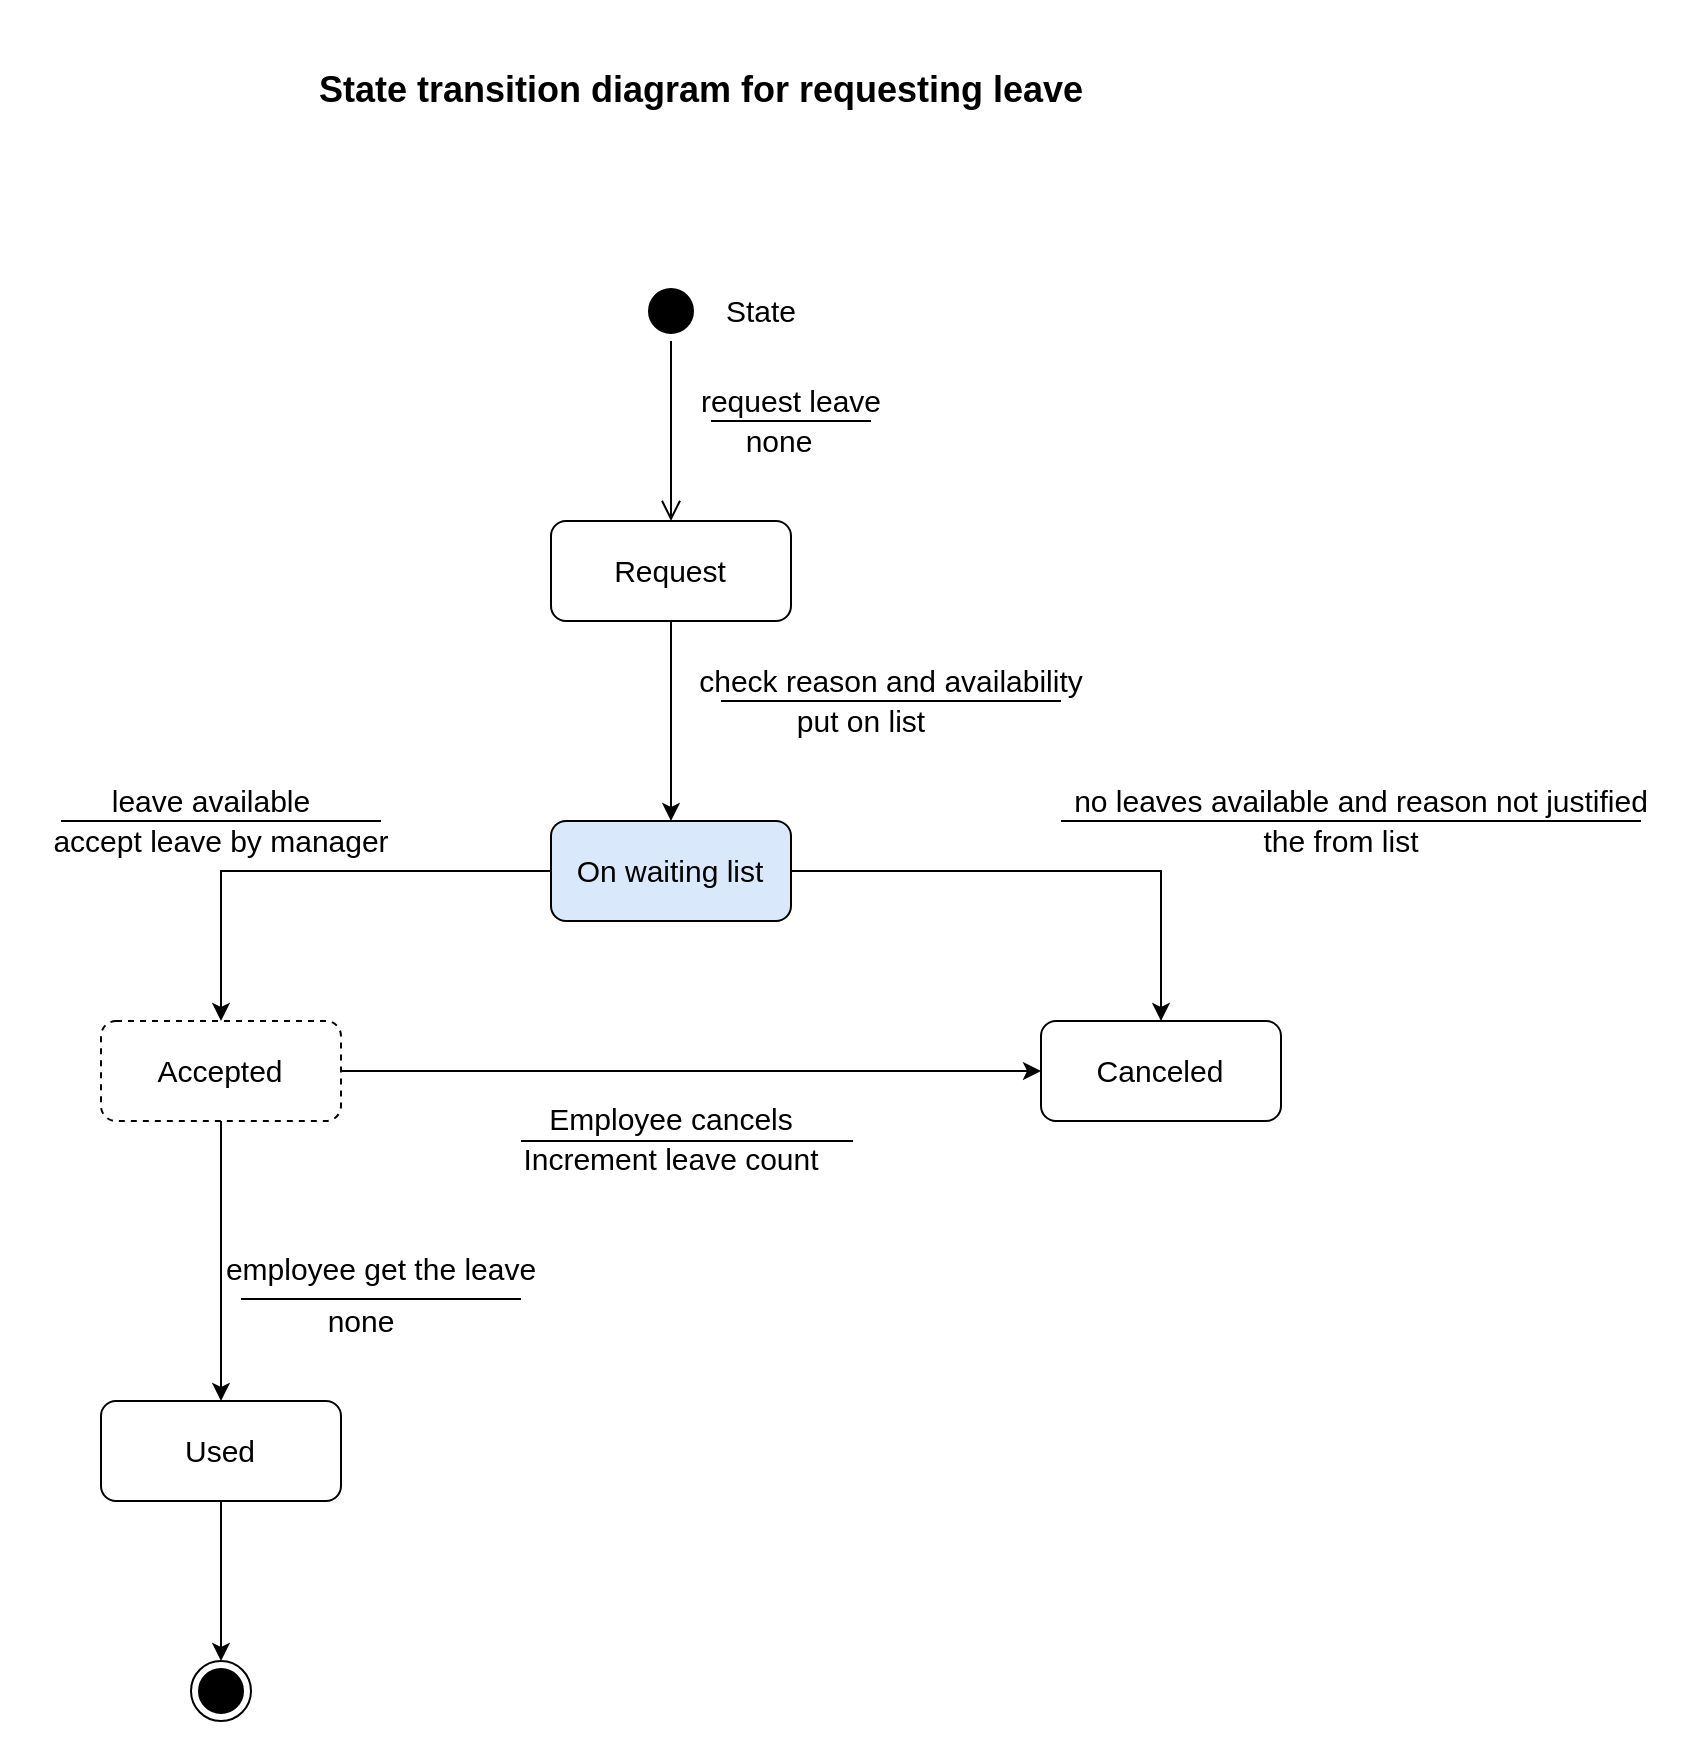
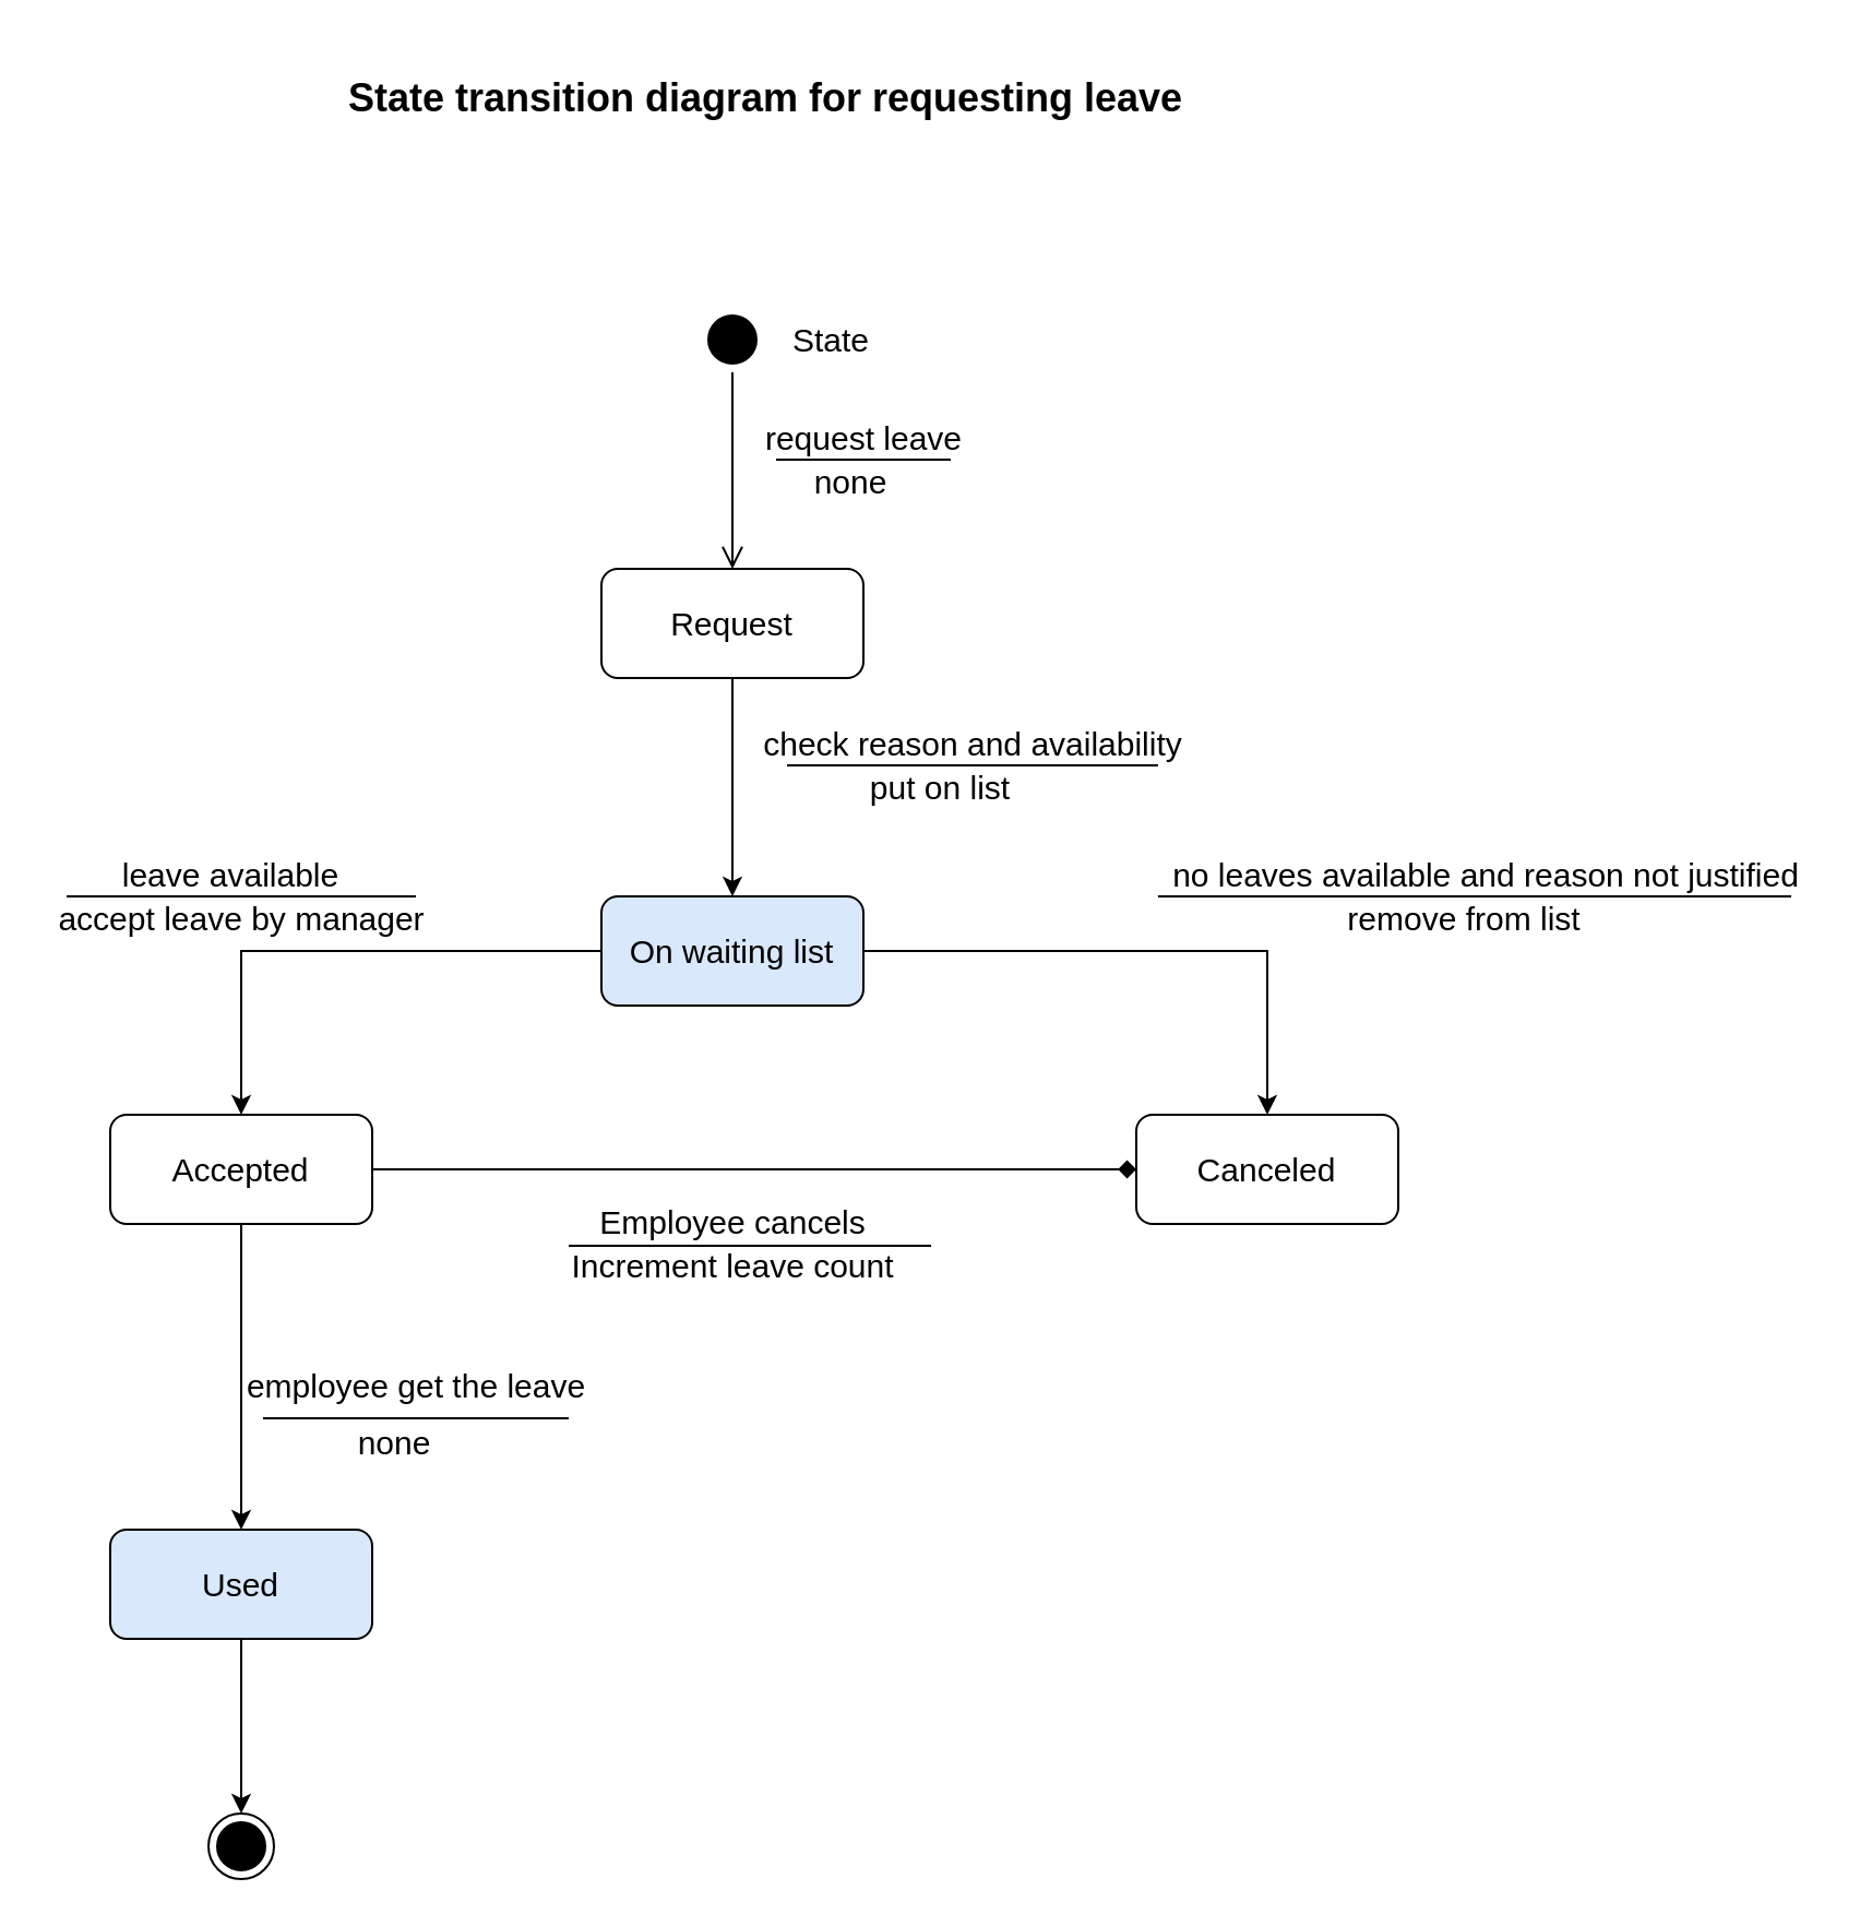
  <mxCell id="0" />
  <mxCell id="1" parent="0" />
  <mxCell id="2" value="" style="ellipse;html=1;shape=startState;fillColor=#000000;fontSize=15;" parent="1" vertex="1"><mxGeometry x="320" y="140" width="30" height="30" as="geometry" /></mxCell>
  <mxCell id="3" value="" style="edgeStyle=orthogonalEdgeStyle;html=1;verticalAlign=bottom;endArrow=open;endSize=8;entryX=0.5;entryY=0;entryDx=0;entryDy=0;fontSize=15;" parent="1" source="2" target="5" edge="1"><mxGeometry relative="1" as="geometry"><mxPoint x="335" y="240" as="targetPoint" /></mxGeometry></mxCell>
  <mxCell id="4" value="" style="edgeStyle=orthogonalEdgeStyle;rounded=0;orthogonalLoop=1;jettySize=auto;html=1;fontSize=15;" parent="1" source="5" target="8" edge="1"><mxGeometry relative="1" as="geometry" /></mxCell>
  <mxCell id="5" value="Request&lt;br style=&quot;font-size: 15px;&quot;&gt;" style="rounded=1;whiteSpace=wrap;html=1;fontSize=15;" parent="1" vertex="1"><mxGeometry x="275" y="260" width="120" height="50" as="geometry" /></mxCell>
  <mxCell id="6" value="" style="edgeStyle=orthogonalEdgeStyle;rounded=0;orthogonalLoop=1;jettySize=auto;html=1;fontSize=15;" parent="1" source="8" target="12" edge="1"><mxGeometry relative="1" as="geometry" /></mxCell>
  <mxCell id="7" value="" style="edgeStyle=orthogonalEdgeStyle;rounded=0;orthogonalLoop=1;jettySize=auto;html=1;fontSize=15;" parent="1" source="8" target="9" edge="1"><mxGeometry relative="1" as="geometry" /></mxCell>
  <mxCell id="8" value="On waiting list" style="rounded=1;whiteSpace=wrap;html=1;fontSize=15;fillColor=#dae8fc;" parent="1" vertex="1"><mxGeometry x="275" y="410" width="120" height="50" as="geometry" /></mxCell>
  <mxCell id="9" value="Canceled" style="rounded=1;whiteSpace=wrap;html=1;fontSize=15;" parent="1" vertex="1"><mxGeometry x="520" y="510" width="120" height="50" as="geometry" /></mxCell>
- <mxCell id="10" value="" style="edgeStyle=orthogonalEdgeStyle;rounded=0;orthogonalLoop=1;jettySize=auto;html=1;entryX=0;entryY=0.5;entryDx=0;entryDy=0;fontSize=15;" parent="1" source="12" target="9" edge="1"><mxGeometry relative="1" as="geometry"><mxPoint x="250" y="535" as="targetPoint" /></mxGeometry></mxCell>
+ <mxCell id="10" value="" style="edgeStyle=orthogonalEdgeStyle;rounded=0;orthogonalLoop=1;jettySize=auto;html=1;entryX=0;entryY=0.5;entryDx=0;entryDy=0;fontSize=15;endArrow=diamond;" parent="1" source="12" target="9" edge="1"><mxGeometry relative="1" as="geometry"><mxPoint x="250" y="535" as="targetPoint" /></mxGeometry></mxCell>
  <mxCell id="11" value="" style="edgeStyle=orthogonalEdgeStyle;rounded=0;orthogonalLoop=1;jettySize=auto;html=1;strokeColor=#000000;fontSize=15;" parent="1" source="12" target="14" edge="1"><mxGeometry relative="1" as="geometry" /></mxCell>
- <mxCell id="12" value="Accepted" style="rounded=1;whiteSpace=wrap;html=1;fontSize=15;dashed=1;" parent="1" vertex="1"><mxGeometry x="50" y="510" width="120" height="50" as="geometry" /></mxCell>
+ <mxCell id="12" value="Accepted" style="rounded=1;whiteSpace=wrap;html=1;fontSize=15;" parent="1" vertex="1"><mxGeometry x="50" y="510" width="120" height="50" as="geometry" /></mxCell>
  <mxCell id="13" value="" style="edgeStyle=orthogonalEdgeStyle;rounded=0;orthogonalLoop=1;jettySize=auto;html=1;strokeColor=#000000;" parent="1" source="14" edge="1"><mxGeometry relative="1" as="geometry"><mxPoint x="110" y="830" as="targetPoint" /></mxGeometry></mxCell>
- <mxCell id="14" value="Used" style="rounded=1;whiteSpace=wrap;html=1;fontSize=15;" parent="1" vertex="1"><mxGeometry x="50" y="700" width="120" height="50" as="geometry" /></mxCell>
+ <mxCell id="14" value="Used" style="rounded=1;whiteSpace=wrap;html=1;fontSize=15;fillColor=#dae8fc;" parent="1" vertex="1"><mxGeometry x="50" y="700" width="120" height="50" as="geometry" /></mxCell>
  <mxCell id="15" value="&lt;h2&gt;State transition diagram for requesting leave&lt;/h2&gt;" style="text;html=1;align=center;verticalAlign=middle;resizable=0;points=[];autosize=1;" parent="1" vertex="1"><mxGeometry x="150" y="20" width="400" height="50" as="geometry" /></mxCell>
  <mxCell id="16" value="State" style="text;html=1;align=center;verticalAlign=middle;resizable=0;points=[];autosize=1;fontSize=15;" parent="1" vertex="1"><mxGeometry x="355" y="145" width="50" height="20" as="geometry" /></mxCell>
  <mxCell id="17" value="request leave" style="text;html=1;align=center;verticalAlign=middle;resizable=0;points=[];autosize=1;fontSize=15;" parent="1" vertex="1"><mxGeometry x="340" y="190" width="110" height="20" as="geometry" /></mxCell>
  <mxCell id="18" value="" style="endArrow=none;html=1;fontSize=15;" parent="1" edge="1"><mxGeometry width="50" height="50" relative="1" as="geometry"><mxPoint x="355" y="210" as="sourcePoint" /><mxPoint x="435" y="210" as="targetPoint" /></mxGeometry></mxCell>
  <mxCell id="19" value="none&lt;br style=&quot;font-size: 15px;&quot;&gt;" style="text;html=1;align=center;verticalAlign=middle;resizable=0;points=[];autosize=1;fontSize=15;" parent="1" vertex="1"><mxGeometry x="364" y="210" width="50" height="20" as="geometry" /></mxCell>
  <mxCell id="20" value="check reason and availability" style="text;html=1;align=center;verticalAlign=middle;resizable=0;points=[];autosize=1;fontSize=15;" parent="1" vertex="1"><mxGeometry x="340" y="330" width="210" height="20" as="geometry" /></mxCell>
  <mxCell id="21" value="" style="endArrow=none;html=1;fontSize=15;" parent="1" edge="1"><mxGeometry width="50" height="50" relative="1" as="geometry"><mxPoint x="360" y="350" as="sourcePoint" /><mxPoint x="530" y="350" as="targetPoint" /></mxGeometry></mxCell>
  <mxCell id="22" value="put on list" style="text;html=1;align=center;verticalAlign=middle;resizable=0;points=[];autosize=1;fontSize=15;" parent="1" vertex="1"><mxGeometry x="390" y="350" width="80" height="20" as="geometry" /></mxCell>
  <mxCell id="23" value="leave available" style="text;html=1;align=center;verticalAlign=middle;resizable=0;points=[];autosize=1;fontSize=15;" parent="1" vertex="1"><mxGeometry x="50" y="390" width="110" height="20" as="geometry" /></mxCell>
  <mxCell id="24" value="" style="endArrow=none;html=1;fontSize=15;" parent="1" edge="1"><mxGeometry width="50" height="50" relative="1" as="geometry"><mxPoint x="30" y="410" as="sourcePoint" /><mxPoint x="190" y="410" as="targetPoint" /></mxGeometry></mxCell>
  <mxCell id="25" value="accept leave by manager" style="text;html=1;align=center;verticalAlign=middle;resizable=0;points=[];autosize=1;fontSize=15;" parent="1" vertex="1"><mxGeometry x="20" y="410" width="180" height="20" as="geometry" /></mxCell>
  <mxCell id="26" value="no leaves available and reason not justified" style="text;html=1;align=center;verticalAlign=middle;resizable=0;points=[];autosize=1;fontSize=15;" parent="1" vertex="1"><mxGeometry x="530" y="390" width="300" height="20" as="geometry" /></mxCell>
  <mxCell id="27" value="" style="endArrow=none;html=1;fontSize=15;" parent="1" edge="1"><mxGeometry width="50" height="50" relative="1" as="geometry"><mxPoint x="530" y="410" as="sourcePoint" /><mxPoint x="820" y="410" as="targetPoint" /></mxGeometry></mxCell>
- <mxCell id="28" value="the from list" style="text;html=1;align=center;verticalAlign=middle;resizable=0;points=[];autosize=1;fontSize=15;" parent="1" vertex="1"><mxGeometry x="610" y="410" width="120" height="20" as="geometry" /></mxCell>
+ <mxCell id="28" value="remove from list" style="text;html=1;align=center;verticalAlign=middle;resizable=0;points=[];autosize=1;fontSize=15;" parent="1" vertex="1"><mxGeometry x="610" y="410" width="120" height="20" as="geometry" /></mxCell>
  <mxCell id="29" value="Employee cancels" style="text;html=1;align=center;verticalAlign=middle;resizable=0;points=[];autosize=1;fontSize=15;" parent="1" vertex="1"><mxGeometry x="265" y="549" width="140" height="20" as="geometry" /></mxCell>
  <mxCell id="30" value="" style="endArrow=none;html=1;entryX=1.069;entryY=0.05;entryDx=0;entryDy=0;entryPerimeter=0;fontSize=15;" parent="1" target="31" edge="1"><mxGeometry width="50" height="50" relative="1" as="geometry"><mxPoint x="260" y="570" as="sourcePoint" /><mxPoint x="440" y="570" as="targetPoint" /></mxGeometry></mxCell>
  <mxCell id="31" value="Increment leave count" style="text;html=1;align=center;verticalAlign=middle;resizable=0;points=[];autosize=1;fontSize=15;" parent="1" vertex="1"><mxGeometry x="255" y="569" width="160" height="20" as="geometry" /></mxCell>
  <mxCell id="32" value="employee get the leave" style="text;html=1;align=center;verticalAlign=middle;resizable=0;points=[];autosize=1;fontSize=15;" parent="1" vertex="1"><mxGeometry x="105" y="624" width="170" height="20" as="geometry" /></mxCell>
  <mxCell id="33" value="" style="endArrow=none;html=1;strokeColor=#000000;fontSize=15;" parent="1" edge="1"><mxGeometry width="50" height="50" relative="1" as="geometry"><mxPoint x="120" y="649" as="sourcePoint" /><mxPoint x="260" y="649" as="targetPoint" /></mxGeometry></mxCell>
  <mxCell id="34" value="none" style="text;html=1;align=center;verticalAlign=middle;resizable=0;points=[];autosize=1;fontSize=15;" parent="1" vertex="1"><mxGeometry x="155" y="650" width="50" height="20" as="geometry" /></mxCell>
  <mxCell id="35" value="" style="ellipse;html=1;shape=endState;fillColor=#000000;" parent="1" vertex="1"><mxGeometry x="95" y="830" width="30" height="30" as="geometry" /></mxCell>
